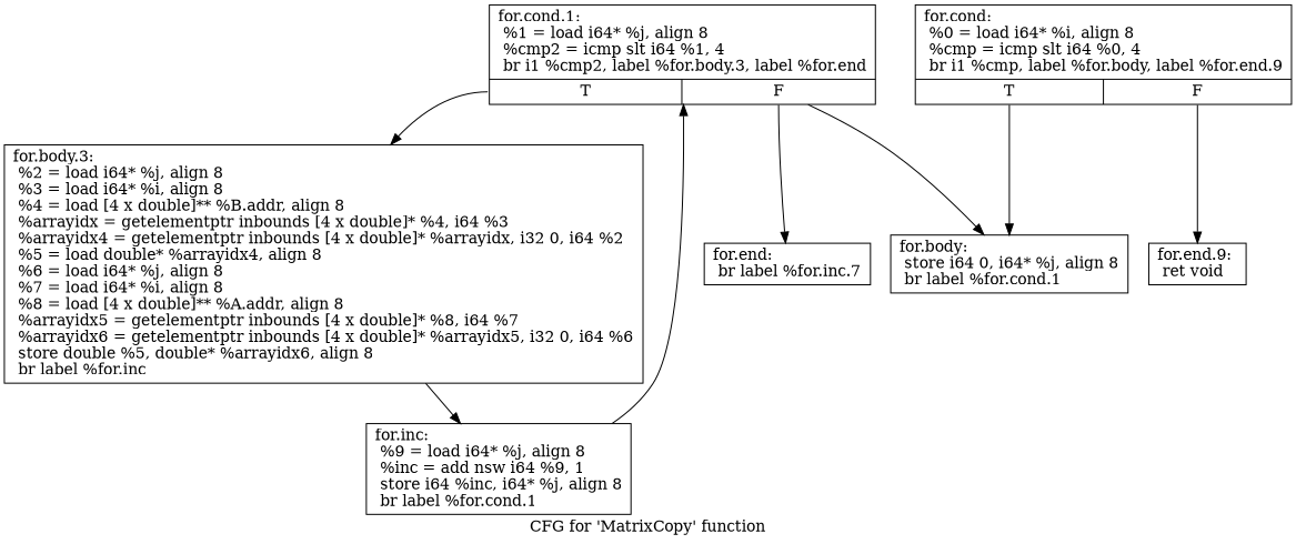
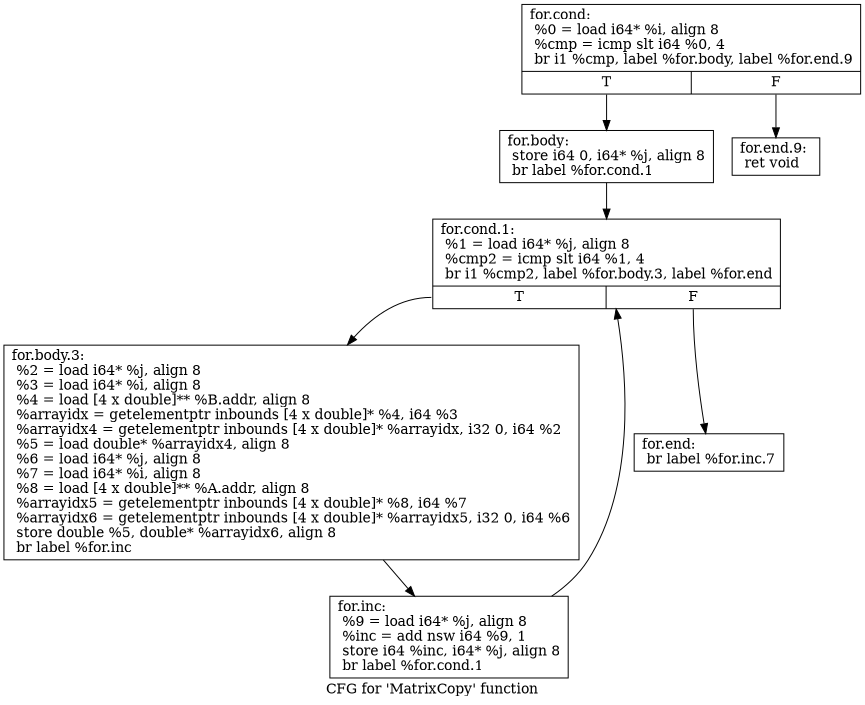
  digraph {
    label="CFG for 'MatrixCopy' function"
    node [shape=record]
    n1 [label="{for.cond:                                         \l  %0 = load i64* %i, align 8\l  %cmp = icmp slt i64 %0, 4\l  br i1 %cmp, label %for.body, label %for.end.9\l|{<s0>T|<s1>F}}"]
    n2 [label="{for.body:                                         \l  store i64 0, i64* %j, align 8\l  br label %for.cond.1\l}"]
    n3 [label="{for.end.9:                                        \l  ret void\l}"]
    n4 [label="{for.cond.1:                                       \l  %1 = load i64* %j, align 8\l  %cmp2 = icmp slt i64 %1, 4\l  br i1 %cmp2, label %for.body.3, label %for.end\l|{<s0>T|<s1>F}}"]
    n5 [label="{for.body.3:                                       \l  %2 = load i64* %j, align 8\l  %3 = load i64* %i, align 8\l  %4 = load [4 x double]** %B.addr, align 8\l  %arrayidx = getelementptr inbounds [4 x double]* %4, i64 %3\l  %arrayidx4 = getelementptr inbounds [4 x double]* %arrayidx, i32 0, i64 %2\l  %5 = load double* %arrayidx4, align 8\l  %6 = load i64* %j, align 8\l  %7 = load i64* %i, align 8\l  %8 = load [4 x double]** %A.addr, align 8\l  %arrayidx5 = getelementptr inbounds [4 x double]* %8, i64 %7\l  %arrayidx6 = getelementptr inbounds [4 x double]* %arrayidx5, i32 0, i64 %6\l  store double %5, double* %arrayidx6, align 8\l  br label %for.inc\l}"]
    n6 [label="{for.end:                                          \l  br label %for.inc.7\l}"]
    n7 [label="{for.inc:                                          \l  %9 = load i64* %j, align 8\l  %inc = add nsw i64 %9, 1\l  store i64 %inc, i64* %j, align 8\l  br label %for.cond.1\l}"]
    n1 -> n2 [tailport=s0]
    n1 -> n3 [tailport=s1]
-   n4 -> n2
+   n2 -> n4
    n4 -> n5 [tailport=s0]
    n4 -> n6 [tailport=s1]
    n5 -> n7
    n7 -> n4
  }
